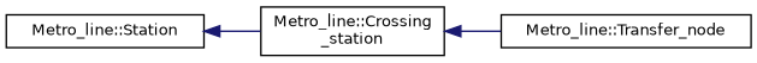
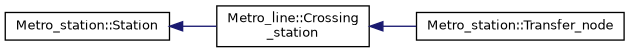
  digraph {
    rankdir=LR
    node [color=black fillcolor=white fontname=Helvetica fontsize=10 shape=record style=filled]
    edge [color=midnightblue dir=back fontname=Helvetica fontsize=10 labelfontname=Helvetica labelfontsize=10 style=solid]
-   n1 [height=0.2 label="Metro_line::Station" width=0.4]
+   n1 [height=0.2 label="Metro_station::Station" width=0.4]
    n2 [height=0.2 label="Metro_line::Crossing\l_station" width=0.4]
-   n3 [height=0.2 label="Metro_line::Transfer_node" width=0.4]
+   n3 [height=0.2 label="Metro_station::Transfer_node" width=0.4]
    n1 -> n2
    n2 -> n3
  }
